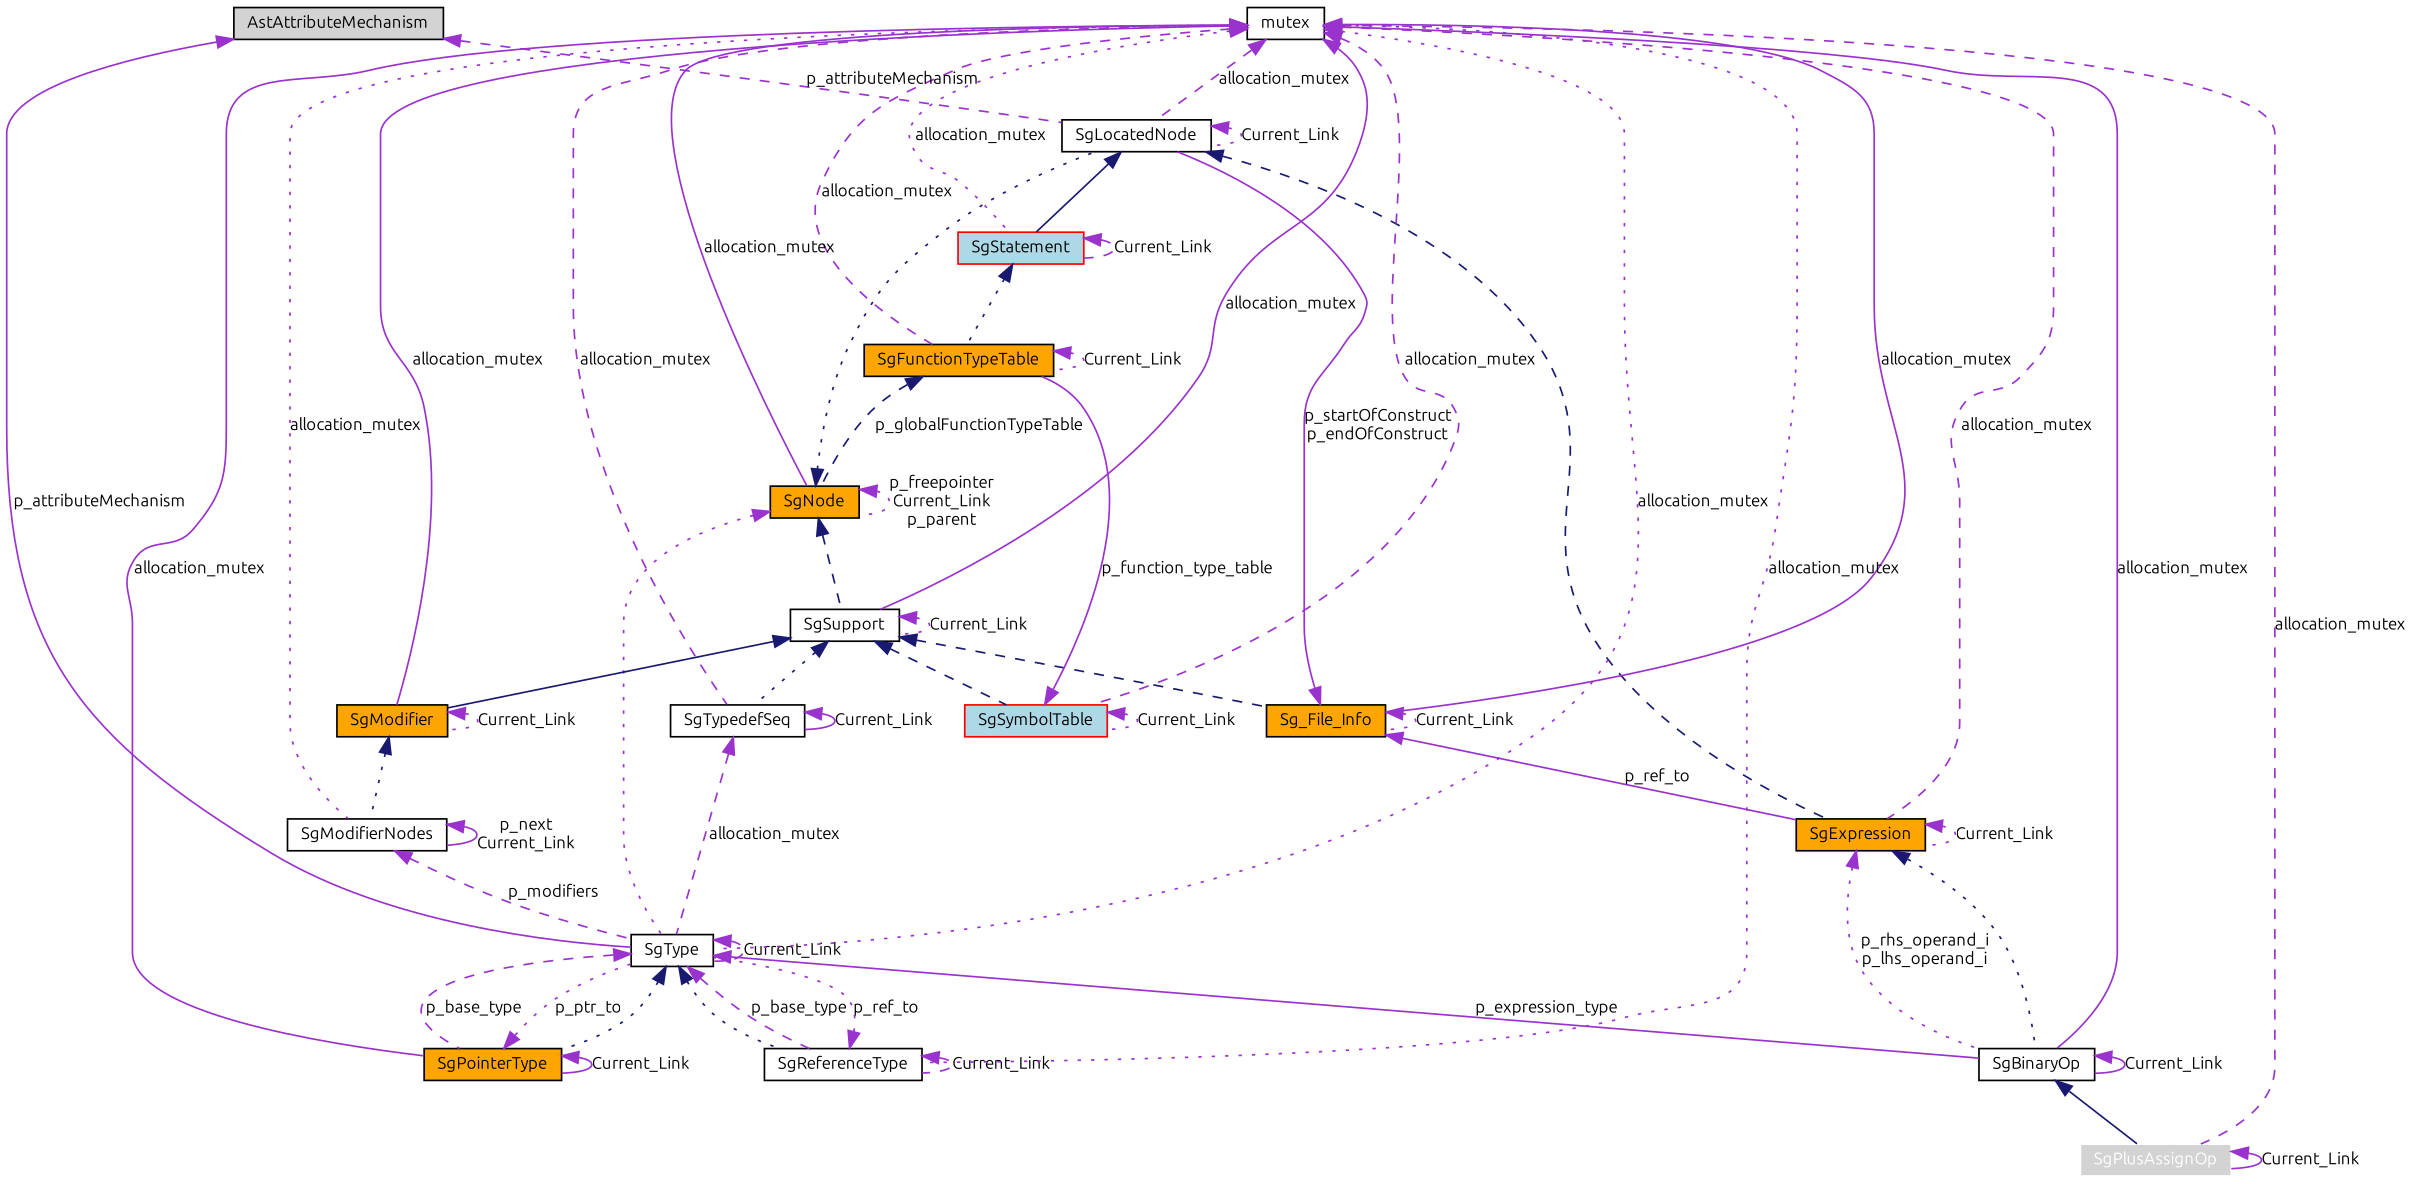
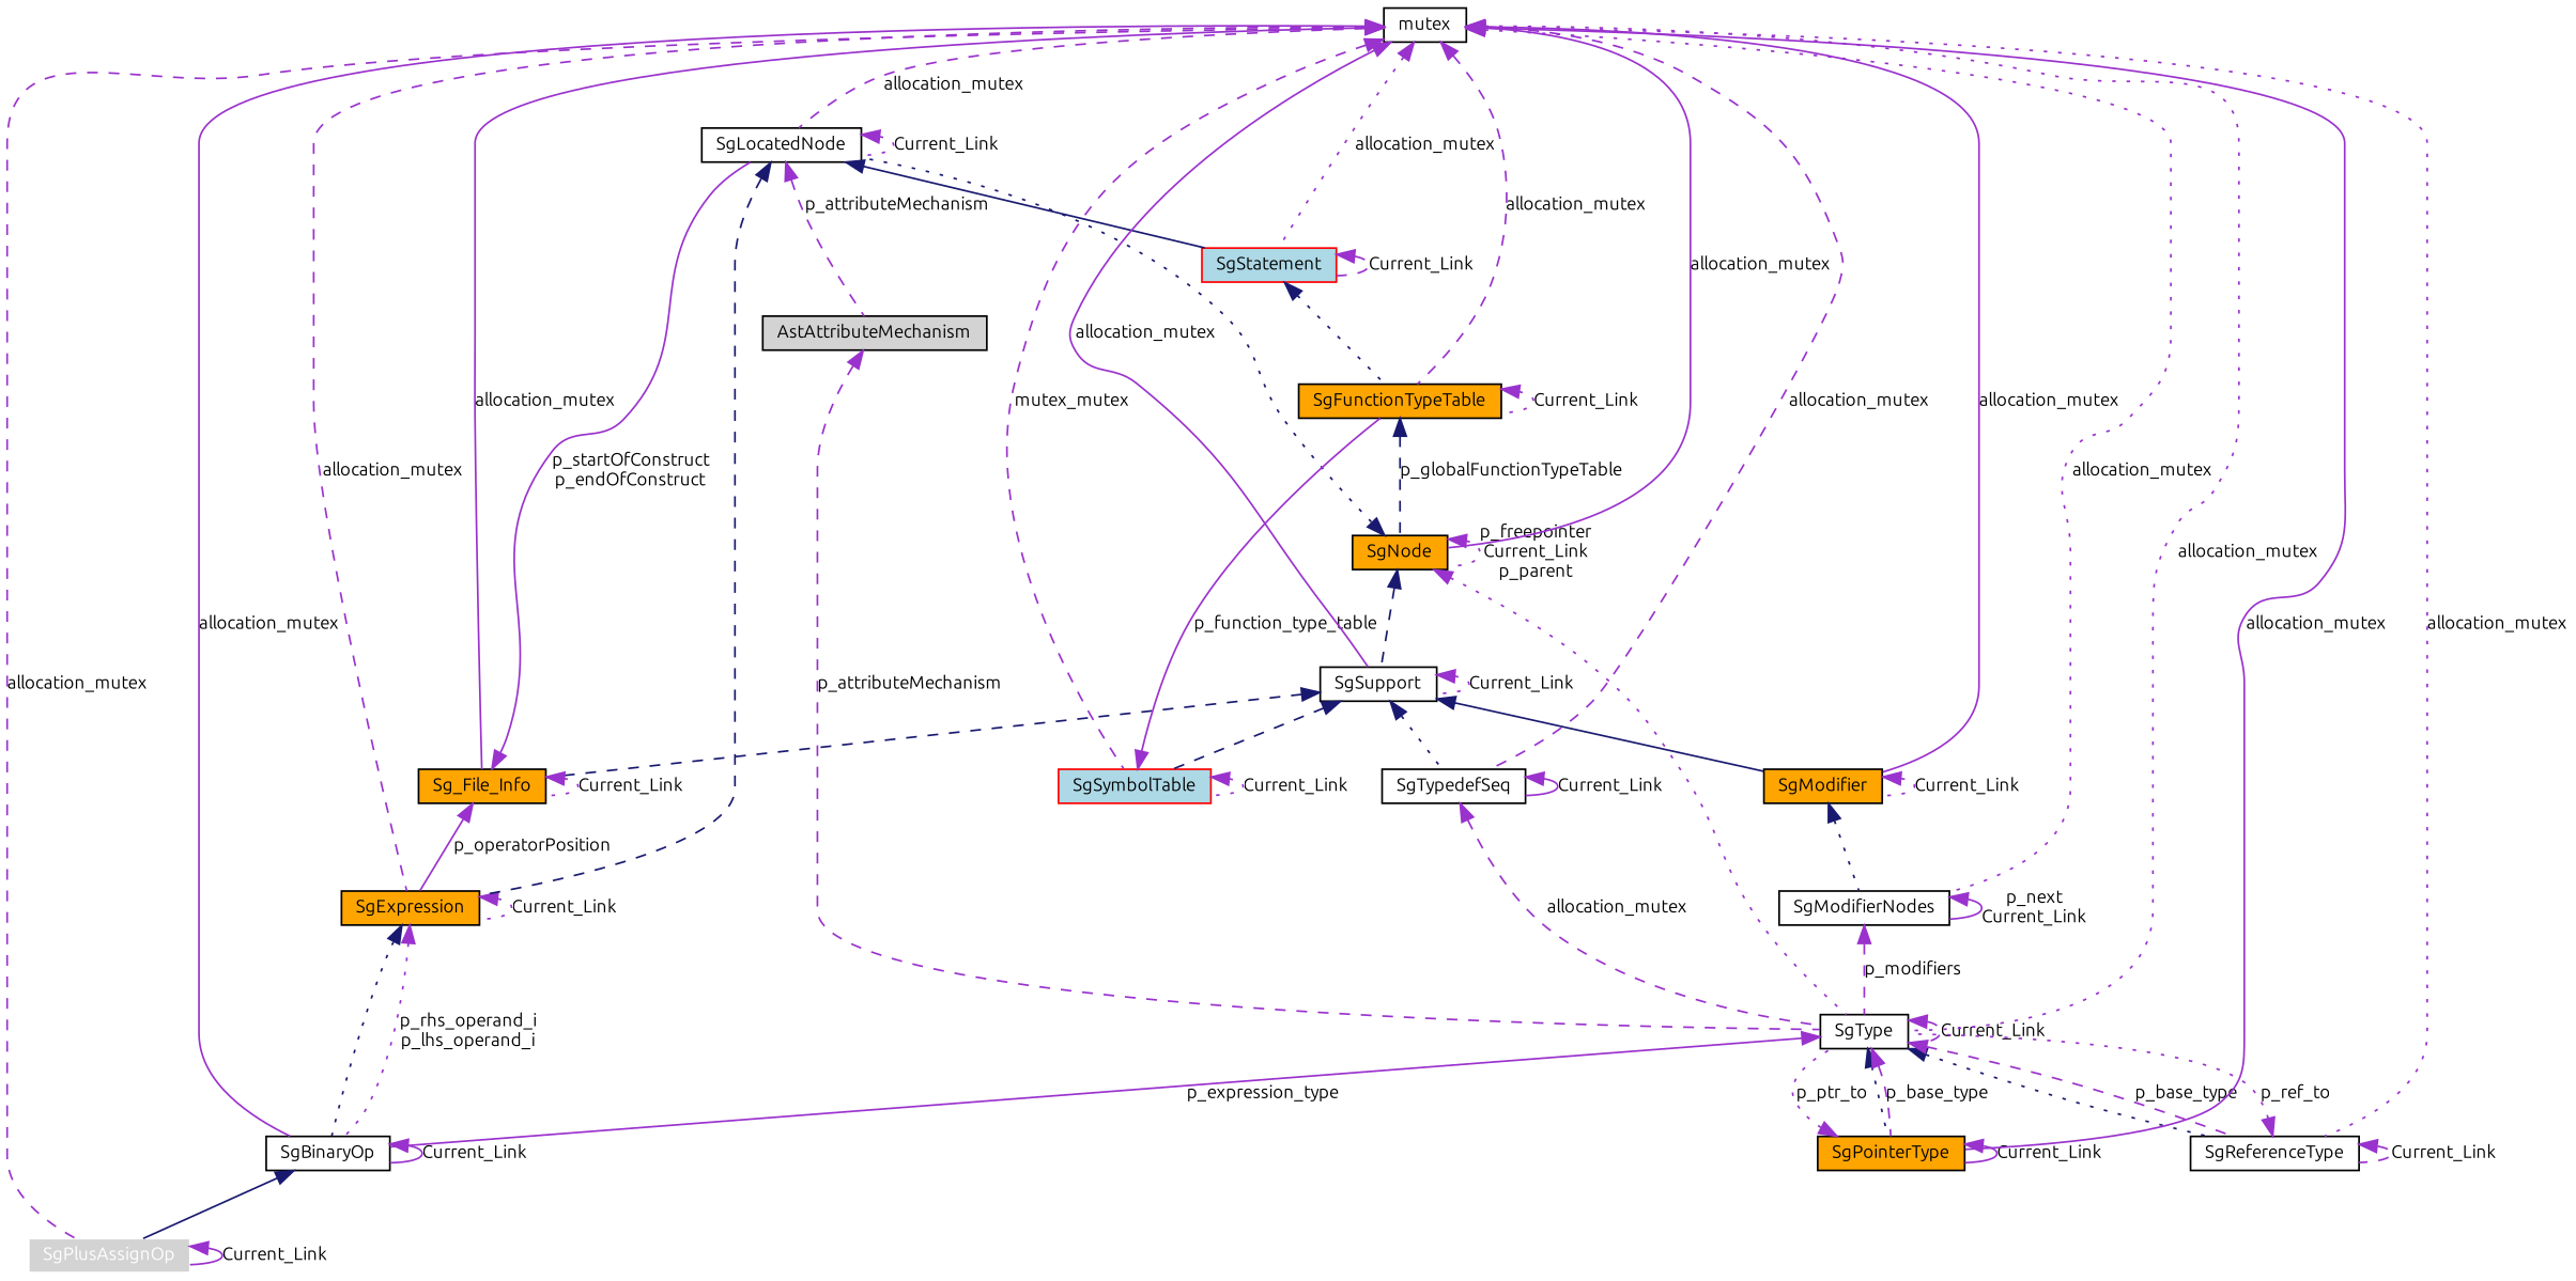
  digraph {
    fontname=Ubuntu
    node [color=black fillcolor=white fontname=Ubuntu fontsize=10 shape=record style=filled]
    edge [color=darkorchid3 dir=back fontname=Ubuntu fontsize=10 labelfontname=Helvetica labelfontsize=10 style=dotted]
    n1 [color=white fillcolor=lightgrey fontcolor=white height=0.2 label=SgPlusAssignOp width=0.4]
    n2 [height=0.2 label=SgBinaryOp width=0.4]
    n3 [fillcolor=orange height=0.2 label=SgExpression width=0.4]
    n4 [height=0.2 label=SgLocatedNode width=0.4]
    n5 [color=red fillcolor=lightblue height=0.2 label=SgStatement width=0.4]
    n6 [fillcolor=orange height=0.2 label=SgFunctionTypeTable width=0.4]
    n7 [fillcolor=orange height=0.2 label=SgNode width=0.4]
    n8 [height=0.2 label=SgSupport width=0.4]
    n9 [height=0.2 label=SgType width=0.4]
    n10 [color=red fillcolor=lightblue height=0.2 label=SgSymbolTable width=0.4]
    n11 [fillcolor=orange height=0.2 label=Sg_File_Info width=0.4]
    n12 [fillcolor=orange height=0.2 label=SgModifier width=0.4]
    n13 [height=0.2 label=SgTypedefSeq width=0.4]
    n14 [fillcolor=orange height=0.2 label=SgPointerType width=0.4]
    n15 [height=0.2 label=SgReferenceType width=0.4]
    n16 [height=0.2 label=mutex width=0.4]
    n17 [height=0.2 label=SgModifierNodes width=0.4]
    n18 [fillcolor=lightgrey height=0.2 label=AstAttributeMechanism width=0.4]
    n1 -> n1 [label=Current_Link style=solid]
    n2 -> n1 [color=midnightblue style=solid]
    n2 -> n2 [label=Current_Link style=solid]
    n3 -> n2 [color=midnightblue]
    n3 -> n2 [label="p_rhs_operand_i\np_lhs_operand_i"]
    n3 -> n3 [label=Current_Link]
    n4 -> n3 [color=midnightblue style=dashed]
    n4 -> n4 [label=Current_Link]
    n4 -> n5 [color=midnightblue style=solid]
    n5 -> n5 [label=Current_Link style=dashed]
    n5 -> n6 [color=midnightblue]
    n6 -> n6 [label=Current_Link]
    n6 -> n7 [color=midnightblue label=p_globalFunctionTypeTable style=dashed]
    n7 -> n4 [color=midnightblue]
    n7 -> n7 [label="p_freepointer\nCurrent_Link\np_parent"]
    n7 -> n8 [color=midnightblue style=dashed]
    n7 -> n9
    n8 -> n8 [label=Current_Link]
    n8 -> n10 [color=midnightblue style=dashed]
    n8 -> n11 [color=midnightblue style=dashed]
    n8 -> n12 [color=midnightblue style=solid]
    n8 -> n13 [color=midnightblue]
    n9 -> n2 [label=p_expression_type style=solid]
    n9 -> n9 [label=Current_Link style=dashed]
    n9 -> n14 [color=midnightblue]
    n9 -> n14 [label=p_base_type style=dashed]
    n9 -> n15 [color=midnightblue]
    n9 -> n15 [label=p_base_type style=dashed]
    n10 -> n6 [label=p_function_type_table style=solid]
    n10 -> n10 [label=Current_Link]
-   n11 -> n3 [label=p_ref_to style=solid]
+   n11 -> n3 [label=p_operatorPosition style=solid]
    n11 -> n4 [label="p_startOfConstruct\np_endOfConstruct" style=solid]
    n11 -> n11 [label=Current_Link]
    n12 -> n12 [label=Current_Link]
    n12 -> n17 [color=midnightblue]
    n13 -> n9 [label=allocation_mutex style=dashed]
    n13 -> n13 [label=Current_Link style=solid]
    n14 -> n9 [label=p_ptr_to]
    n14 -> n14 [label=Current_Link style=solid]
    n15 -> n9 [label=p_ref_to]
    n15 -> n15 [label=Current_Link style=dashed]
    n16 -> n1 [label=allocation_mutex style=dashed]
    n16 -> n2 [label=allocation_mutex style=solid]
    n16 -> n3 [label=allocation_mutex style=dashed]
    n16 -> n4 [label=allocation_mutex style=dashed]
    n16 -> n5 [label=allocation_mutex]
    n16 -> n6 [label=allocation_mutex style=dashed]
    n16 -> n7 [label=allocation_mutex style=solid]
    n16 -> n8 [label=allocation_mutex style=solid]
    n16 -> n9 [label=allocation_mutex]
-   n16 -> n10 [label=allocation_mutex style=dashed]
+   n16 -> n10 [label=mutex_mutex style=dashed]
    n16 -> n11 [label=allocation_mutex style=solid]
    n16 -> n12 [label=allocation_mutex style=solid]
    n16 -> n13 [label=allocation_mutex style=dashed]
    n16 -> n14 [label=allocation_mutex style=solid]
    n16 -> n15 [label=allocation_mutex]
    n16 -> n17 [label=allocation_mutex]
    n17 -> n9 [label=p_modifiers style=dashed]
    n17 -> n17 [label="p_next\nCurrent_Link" style=solid]
-   n18 -> n4 [label=p_attributeMechanism style=dashed]
-   n18 -> n9 [label=p_attributeMechanism style=solid]
+   n4 -> n18 [label=p_attributeMechanism style=dashed]
+   n18 -> n9 [label=p_attributeMechanism style=dashed]
  }
